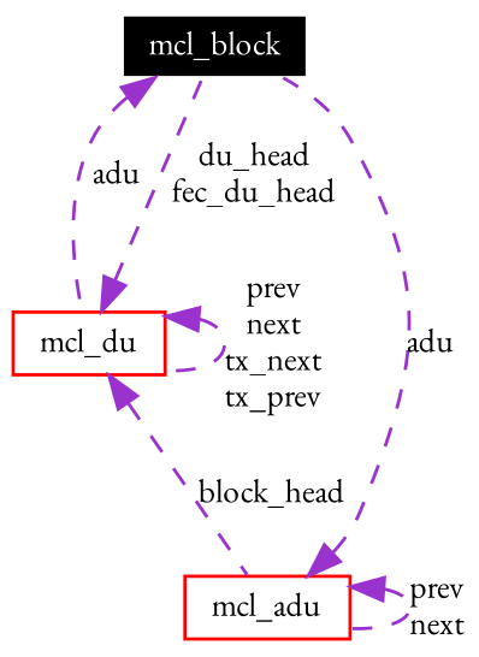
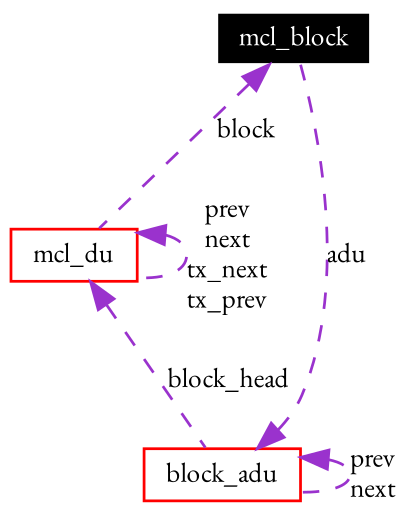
  digraph {
    fontname="EB Garamond"
    node [color=red fontname="EB Garamond" fontsize=10 shape=record]
    edge [color=darkorchid3 dir=back fontname="EB Garamond" fontsize=10 labelfontname=Helvetica labelfontsize=10 style=dashed]
    n1 [color=white fillcolor=black fontcolor=white height=0.2 label=mcl_block style=filled width=0.4]
    n2 [height=0.2 label=mcl_du width=0.4]
-   n3 [height=0.2 label=mcl_adu width=0.4]
-   n1 -> n2 [label=adu]
-   n2 -> n1 [label="du_head\nfec_du_head"]
+   n3 [height=0.2 label=block_adu width=0.4]
+   n1 -> n2 [label=block]
    n2 -> n2 [label="prev\nnext\ntx_next\ntx_prev"]
    n2 -> n3 [label=block_head]
    n3 -> n1 [label=adu]
    n3 -> n3 [label="prev\nnext"]
  }
